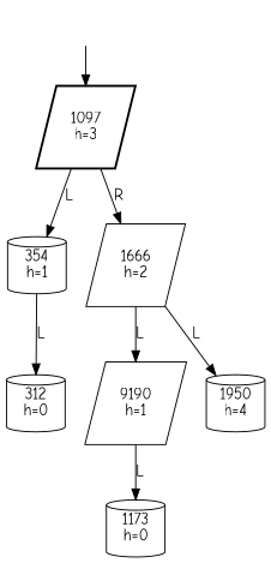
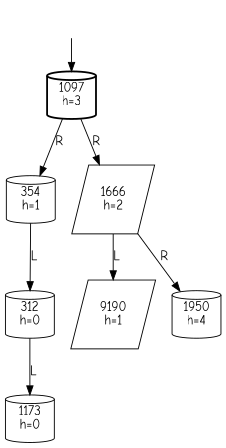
  digraph {
    fontname="Comic Neue"
    node [fontname="Comic Neue" shape=cylinder]
    edge [fontname="Comic Neue"]
    Dummy [style=invis shape=""]
-   n2 [label="1097\nh=3" penwidth=2 shape=parallelogram]
+   n2 [label="1097\nh=3" penwidth=2]
    n3 [label="354\nh=1"]
    n4 [label="1666\nh=2" shape=parallelogram]
    n5 [label="312\nh=0"]
    n6 [label="9190\nh=1" shape=parallelogram]
    n7 [label="1950\nh=4"]
    n8 [label="1173\nh=0"]
    Dummy -> n2
-   n2 -> n3 [label=L]
+   n2 -> n3 [label=R]
    n2 -> n4 [label=R]
    n3 -> n5 [label=L]
    n4 -> n6 [label=L]
-   n4 -> n7 [label=L]
-   n6 -> n8 [label=L]
+   n4 -> n7 [label=R]
+   n5 -> n8 [label=L]
  }
